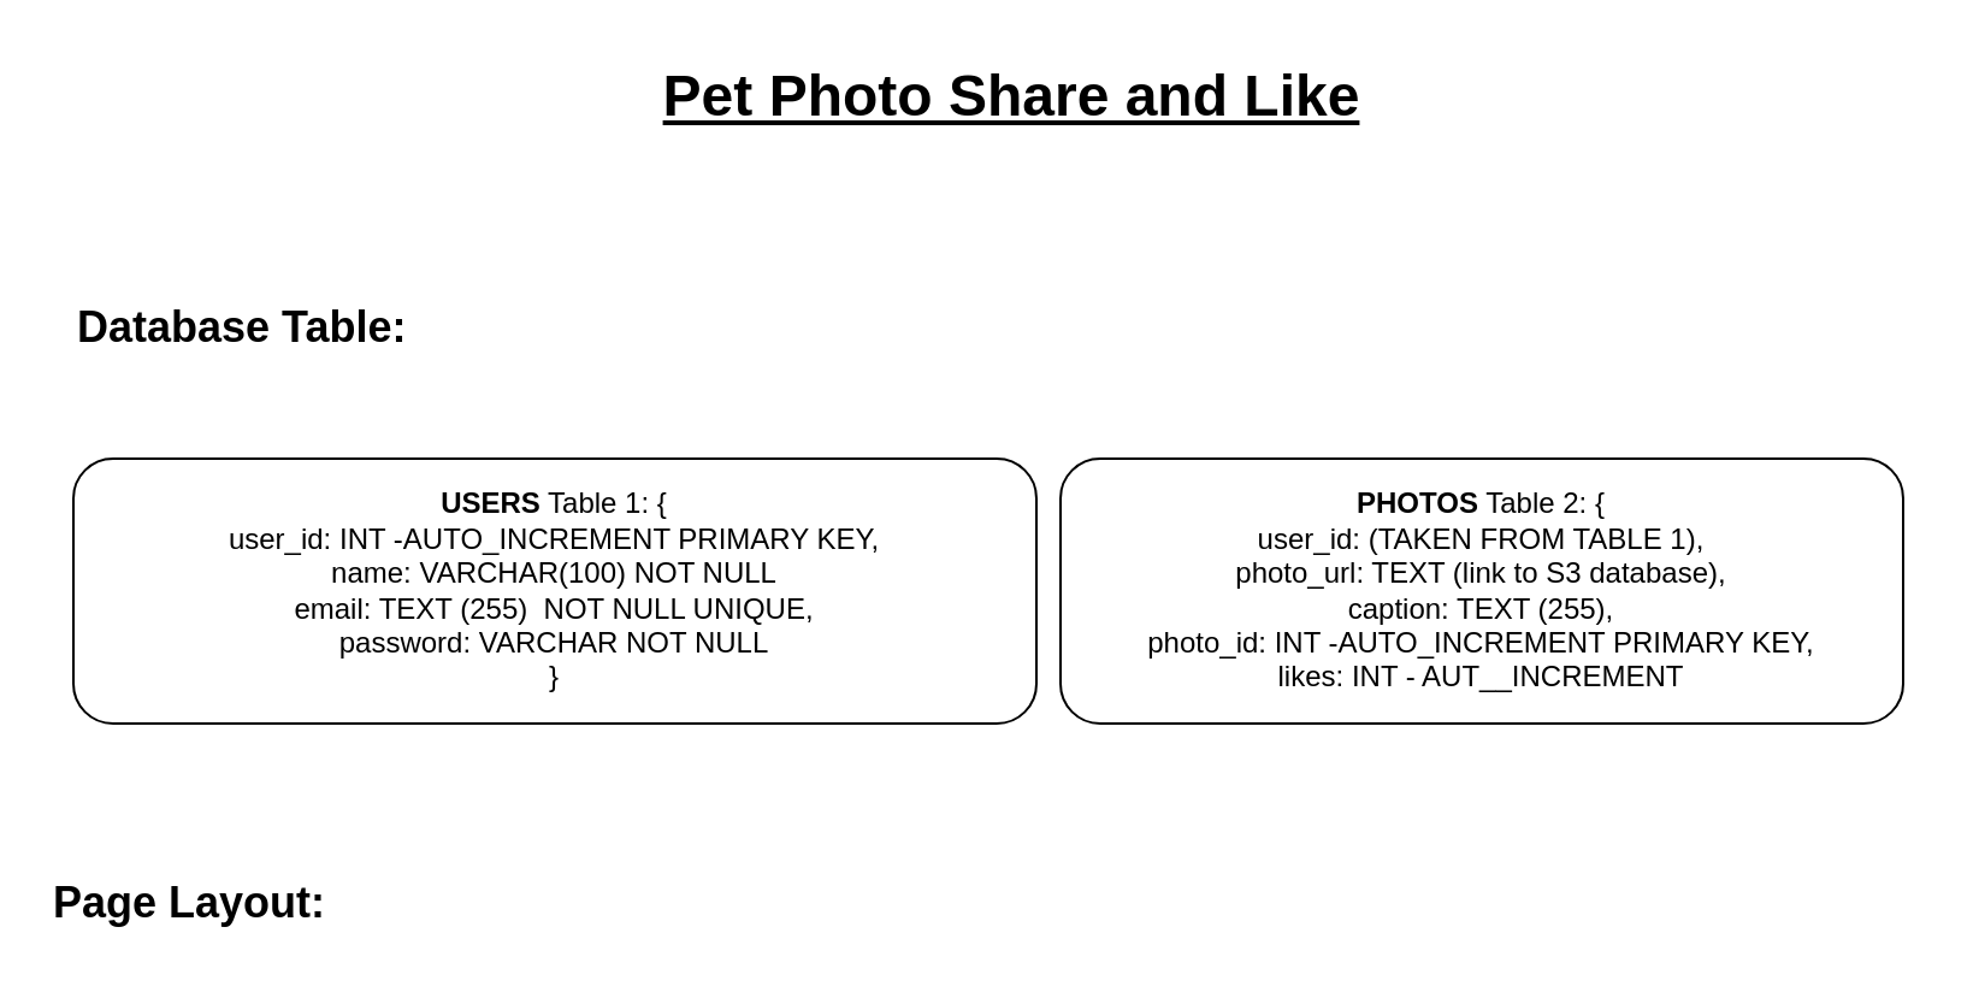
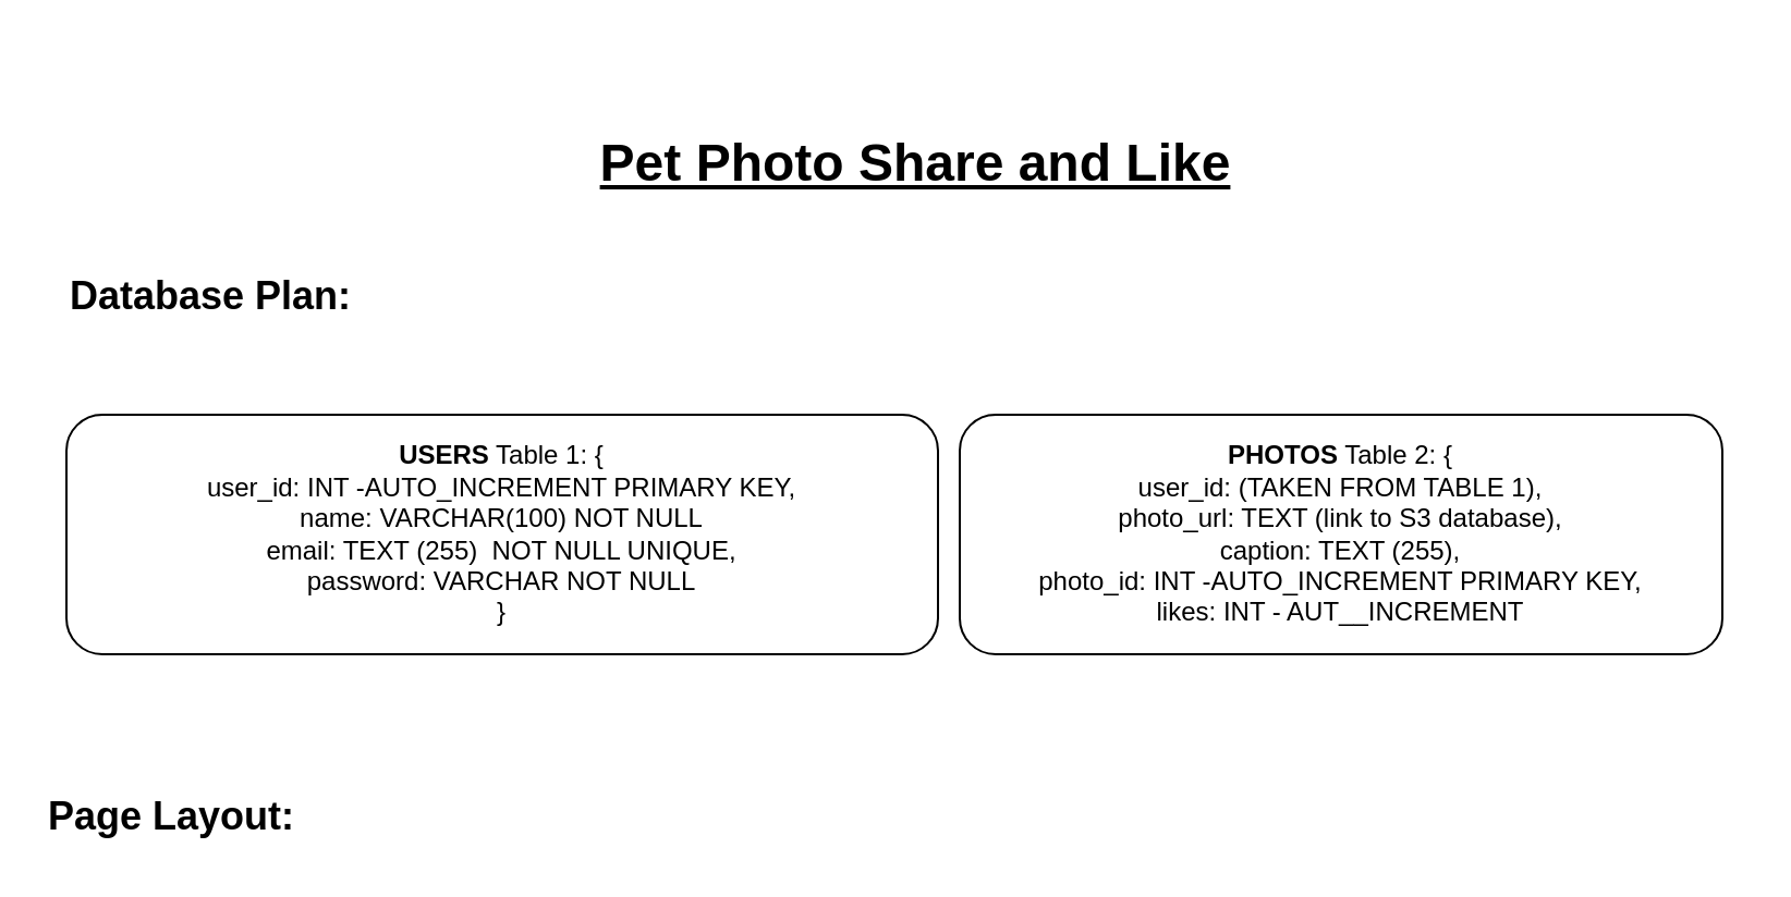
  <mxCell id="0" />
  <mxCell id="1" parent="0" />
  <mxCell id="2" value="&lt;b&gt;USERS&lt;/b&gt; Table 1: {&lt;br&gt;user_id: INT -AUTO_INCREMENT PRIMARY KEY,&lt;br&gt;name: VARCHAR(100) NOT NULL&lt;br&gt;email: TEXT (255)&amp;nbsp; NOT NULL UNIQUE,&lt;br&gt;password: VARCHAR NOT NULL&lt;br&gt;}" style="rounded=1;whiteSpace=wrap;html=1;" vertex="1" parent="1"><mxGeometry x="30" y="190" width="400" height="110" as="geometry" /></mxCell>
  <mxCell id="3" value="&lt;b&gt;PHOTOS&lt;/b&gt; Table 2: {&lt;br&gt;user_id: (TAKEN FROM TABLE 1),&lt;br&gt;photo_url: TEXT (link to S3 database),&lt;br&gt;caption: TEXT (255),&lt;br&gt;photo_id: INT -AUTO_INCREMENT PRIMARY KEY,&lt;br&gt;likes: INT - AUT__INCREMENT" style="rounded=1;whiteSpace=wrap;html=1;" vertex="1" parent="1"><mxGeometry x="440" y="190" width="350" height="110" as="geometry" /></mxCell>
- <mxCell id="4" value="&lt;h1&gt;&lt;u&gt;Pet Photo Share and Like&lt;/u&gt;&lt;/h1&gt;" style="text;html=1;strokeColor=none;fillColor=none;spacing=5;spacingTop=-20;whiteSpace=wrap;overflow=hidden;rounded=0;fontSize=12;align=center;" vertex="1" parent="1"><mxGeometry x="40" y="20" width="760" height="50" as="geometry" /></mxCell>
- <mxCell id="5" value="&lt;b&gt;&lt;font style=&quot;font-size: 18px&quot;&gt;Database Table:&lt;/font&gt;&lt;/b&gt;" style="text;html=1;strokeColor=none;fillColor=none;align=left;verticalAlign=bottom;whiteSpace=wrap;rounded=0;fontSize=12;" vertex="1" parent="1"><mxGeometry x="30" y="120" width="240" height="30" as="geometry" /></mxCell>
+ <mxCell id="4" value="&lt;h1&gt;&lt;u&gt;Pet Photo Share and Like&lt;/u&gt;&lt;/h1&gt;" style="text;html=1;strokeColor=none;fillColor=none;spacing=5;spacingTop=-20;whiteSpace=wrap;overflow=hidden;rounded=0;fontSize=12;align=center;" vertex="1" parent="1"><mxGeometry x="40" y="55" width="760" height="50" as="geometry" /></mxCell>
+ <mxCell id="5" value="&lt;b&gt;&lt;font style=&quot;font-size: 18px&quot;&gt;Database Plan:&lt;/font&gt;&lt;/b&gt;" style="text;html=1;strokeColor=none;fillColor=none;align=left;verticalAlign=bottom;whiteSpace=wrap;rounded=0;fontSize=12;" vertex="1" parent="1"><mxGeometry x="30" y="120" width="240" height="30" as="geometry" /></mxCell>
  <mxCell id="6" value="&lt;b&gt;&lt;font style=&quot;font-size: 18px&quot;&gt;Page Layout:&lt;/font&gt;&lt;/b&gt;" style="text;html=1;strokeColor=none;fillColor=none;align=left;verticalAlign=middle;whiteSpace=wrap;rounded=0;fontSize=17;" vertex="1" parent="1"><mxGeometry x="20" y="360" width="300" height="30" as="geometry" /></mxCell>
